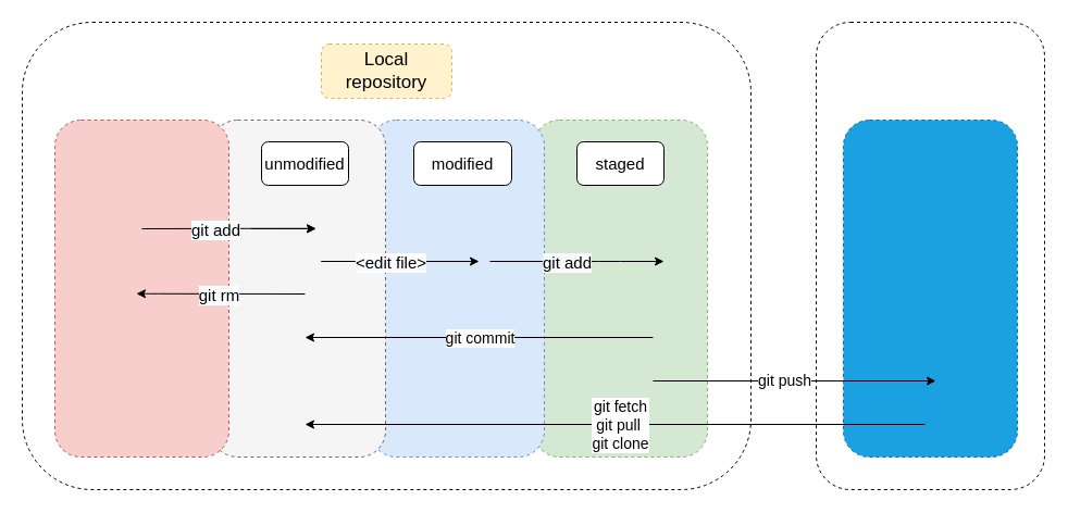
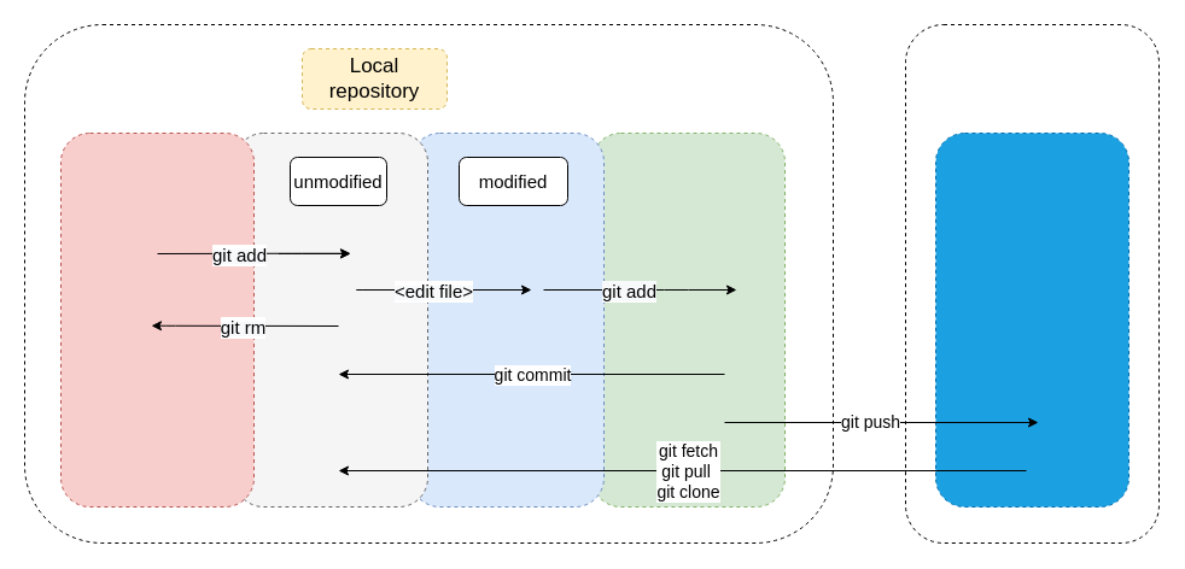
  <mxCell id="0" />
  <mxCell id="1" parent="0" />
  <mxCell id="2" value="" style="rounded=1;whiteSpace=wrap;html=1;dashed=1;" vertex="1" parent="1"><mxGeometry x="750" y="20" width="210" height="430" as="geometry" /></mxCell>
  <mxCell id="3" value="" style="rounded=1;whiteSpace=wrap;html=1;dashed=1;" vertex="1" parent="1"><mxGeometry x="20" y="20" width="670" height="430" as="geometry" /></mxCell>
  <mxCell id="4" value="" style="rounded=1;whiteSpace=wrap;html=1;dashed=1;fillColor=#d5e8d4;strokeColor=#82b366;" vertex="1" parent="1"><mxGeometry x="490" y="110" width="160" height="310" as="geometry" /></mxCell>
  <mxCell id="5" value="" style="rounded=1;whiteSpace=wrap;html=1;dashed=1;fillColor=#dae8fc;strokeColor=#6c8ebf;" vertex="1" parent="1"><mxGeometry x="340" y="110" width="160" height="310" as="geometry" /></mxCell>
  <mxCell id="6" value="" style="rounded=1;whiteSpace=wrap;html=1;dashed=1;fillColor=#f5f5f5;strokeColor=#666666;fontColor=#333333;" vertex="1" parent="1"><mxGeometry x="194" y="110" width="160" height="310" as="geometry" /></mxCell>
  <mxCell id="7" value="" style="rounded=1;whiteSpace=wrap;html=1;dashed=1;fillColor=#f8cecc;strokeColor=#b85450;" vertex="1" parent="1"><mxGeometry x="50" y="110" width="160" height="310" as="geometry" /></mxCell>
  <mxCell id="8" value="&lt;font style=&quot;font-size: 15px&quot;&gt;unmodified&lt;/font&gt;" style="rounded=1;whiteSpace=wrap;html=1;" vertex="1" parent="1"><mxGeometry x="240" y="130" width="80" height="40" as="geometry" /></mxCell>
  <mxCell id="9" value="&lt;font style=&quot;font-size: 15px&quot;&gt;modified&lt;/font&gt;" style="rounded=1;whiteSpace=wrap;html=1;" vertex="1" parent="1"><mxGeometry x="380" y="130" width="90" height="40" as="geometry" /></mxCell>
- <mxCell id="10" value="&lt;font style=&quot;font-size: 15px&quot;&gt;staged&lt;/font&gt;" style="rounded=1;whiteSpace=wrap;html=1;" vertex="1" parent="1"><mxGeometry x="530" y="130" width="80" height="40" as="geometry" /></mxCell>
  <mxCell id="11" value="" style="endArrow=classic;html=1;startArrow=none;" edge="1" parent="1"><mxGeometry width="50" height="50" relative="1" as="geometry"><mxPoint x="230" y="210" as="sourcePoint" /><mxPoint x="290" y="210" as="targetPoint" /><Array as="points"><mxPoint x="240" y="210" /></Array></mxGeometry></mxCell>
  <mxCell id="12" style="edgeStyle=orthogonalEdgeStyle;rounded=0;orthogonalLoop=1;jettySize=auto;html=1;exitX=0.5;exitY=1;exitDx=0;exitDy=0;" edge="1" parent="1" source="8" target="8"><mxGeometry relative="1" as="geometry" /></mxCell>
  <mxCell id="13" value="" style="endArrow=classic;html=1;startArrow=none;" edge="1" parent="1"><mxGeometry width="50" height="50" relative="1" as="geometry"><mxPoint x="390" y="240" as="sourcePoint" /><mxPoint x="440" y="240" as="targetPoint" /><Array as="points"><mxPoint x="290" y="240" /></Array></mxGeometry></mxCell>
  <mxCell id="14" value="&lt;span style=&quot;background-color: rgb(248 , 249 , 250)&quot;&gt;&lt;font style=&quot;font-size: 15px&quot;&gt;&amp;lt;edit file&amp;gt;&lt;/font&gt;&lt;/span&gt;" style="edgeLabel;html=1;align=center;verticalAlign=middle;resizable=0;points=[];" vertex="1" connectable="0" parent="13"><mxGeometry x="0.34" relative="1" as="geometry"><mxPoint as="offset" /></mxGeometry></mxCell>
  <mxCell id="15" value="" style="endArrow=classic;html=1;startArrow=none;" edge="1" parent="1"><mxGeometry width="50" height="50" relative="1" as="geometry"><mxPoint x="130" y="210" as="sourcePoint" /><mxPoint x="290" y="209.76" as="targetPoint" /><Array as="points"><mxPoint x="240" y="209.76" /></Array></mxGeometry></mxCell>
  <mxCell id="16" value="&lt;span style=&quot;background-color: rgb(248 , 249 , 250)&quot;&gt;&lt;font style=&quot;font-size: 15px&quot;&gt;git add&lt;/font&gt;&lt;/span&gt;" style="edgeLabel;html=1;align=center;verticalAlign=middle;resizable=0;points=[];" vertex="1" connectable="0" parent="15"><mxGeometry x="-0.163" y="-1" relative="1" as="geometry"><mxPoint as="offset" /></mxGeometry></mxCell>
  <mxCell id="17" value="" style="endArrow=classic;html=1;startArrow=none;" edge="1" parent="1"><mxGeometry width="50" height="50" relative="1" as="geometry"><mxPoint x="280" y="270" as="sourcePoint" /><mxPoint x="125" y="269.76" as="targetPoint" /><Array as="points"><mxPoint x="135" y="269.76" /></Array></mxGeometry></mxCell>
  <mxCell id="18" value="&lt;span style=&quot;background-color: rgb(248 , 249 , 250)&quot;&gt;&lt;font style=&quot;font-size: 15px&quot;&gt;git rm&lt;/font&gt;&lt;/span&gt;" style="edgeLabel;html=1;align=center;verticalAlign=middle;resizable=0;points=[];" vertex="1" connectable="0" parent="17"><mxGeometry x="0.02" y="1" relative="1" as="geometry"><mxPoint as="offset" /></mxGeometry></mxCell>
  <mxCell id="19" value="" style="endArrow=classic;html=1;startArrow=none;" edge="1" parent="1"><mxGeometry width="50" height="50" relative="1" as="geometry"><mxPoint x="450" y="240" as="sourcePoint" /><mxPoint x="610" y="240" as="targetPoint" /><Array as="points"><mxPoint x="560" y="240" /></Array></mxGeometry></mxCell>
  <mxCell id="20" value="&lt;span style=&quot;font-size: 15px ; background-color: rgb(248 , 249 , 250)&quot;&gt;git add&lt;/span&gt;" style="edgeLabel;html=1;align=center;verticalAlign=middle;resizable=0;points=[];" vertex="1" connectable="0" parent="19"><mxGeometry x="-0.01" y="3" relative="1" as="geometry"><mxPoint x="-9" y="3" as="offset" /></mxGeometry></mxCell>
  <mxCell id="21" value="" style="endArrow=classic;html=1;" edge="1" parent="1"><mxGeometry width="50" height="50" relative="1" as="geometry"><mxPoint x="600" y="310" as="sourcePoint" /><mxPoint x="280" y="310" as="targetPoint" /></mxGeometry></mxCell>
  <mxCell id="22" value="&lt;font style=&quot;font-size: 14px&quot;&gt;git commit&lt;/font&gt;" style="edgeLabel;html=1;align=center;verticalAlign=middle;resizable=0;points=[];" vertex="1" connectable="0" parent="21"><mxGeometry x="-0.081" relative="1" as="geometry"><mxPoint x="-13" as="offset" /></mxGeometry></mxCell>
  <mxCell id="23" value="" style="rounded=1;whiteSpace=wrap;html=1;dashed=1;fillColor=#1ba1e2;strokeColor=#006EAF;fontColor=#ffffff;" vertex="1" parent="1"><mxGeometry x="775" y="110" width="160" height="310" as="geometry" /></mxCell>
  <mxCell id="24" value="" style="endArrow=classic;html=1;" edge="1" parent="1"><mxGeometry width="50" height="50" relative="1" as="geometry"><mxPoint x="600" y="350" as="sourcePoint" /><mxPoint x="860" y="350" as="targetPoint" /><Array as="points"><mxPoint x="720" y="350" /></Array></mxGeometry></mxCell>
  <mxCell id="25" value="&lt;font style=&quot;font-size: 14px&quot;&gt;git push&lt;/font&gt;" style="edgeLabel;html=1;align=center;verticalAlign=middle;resizable=0;points=[];" vertex="1" connectable="0" parent="24"><mxGeometry x="-0.191" y="1" relative="1" as="geometry"><mxPoint x="15" as="offset" /></mxGeometry></mxCell>
  <mxCell id="26" value="" style="endArrow=classic;html=1;" edge="1" parent="1"><mxGeometry width="50" height="50" relative="1" as="geometry"><mxPoint x="850" y="390" as="sourcePoint" /><mxPoint x="280" y="390" as="targetPoint" /></mxGeometry></mxCell>
  <mxCell id="27" value="&lt;font style=&quot;font-size: 14px&quot;&gt;git fetch&lt;br&gt;git pull&amp;nbsp;&lt;br&gt;git clone&lt;/font&gt;" style="edgeLabel;html=1;align=center;verticalAlign=middle;resizable=0;points=[];" vertex="1" connectable="0" parent="26"><mxGeometry x="-0.152" relative="1" as="geometry"><mxPoint x="-39" as="offset" /></mxGeometry></mxCell>
- <mxCell id="28" value="&lt;span style=&quot;font-size: 17px&quot;&gt;Local repository&lt;/span&gt;" style="rounded=1;whiteSpace=wrap;html=1;dashed=1;fillColor=#fff2cc;strokeColor=#d6b656;" vertex="1" parent="1"><mxGeometry x="295" y="40" width="120" height="50" as="geometry" /></mxCell>
+ <mxCell id="28" value="&lt;span style=&quot;font-size: 17px&quot;&gt;Local repository&lt;/span&gt;" style="rounded=1;whiteSpace=wrap;html=1;dashed=1;fillColor=#fff2cc;strokeColor=#d6b656;" vertex="1" parent="1"><mxGeometry x="250" y="40" width="120" height="50" as="geometry" /></mxCell>
